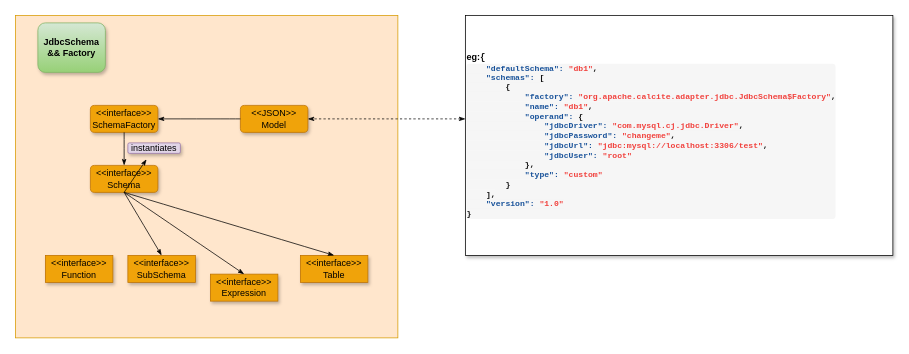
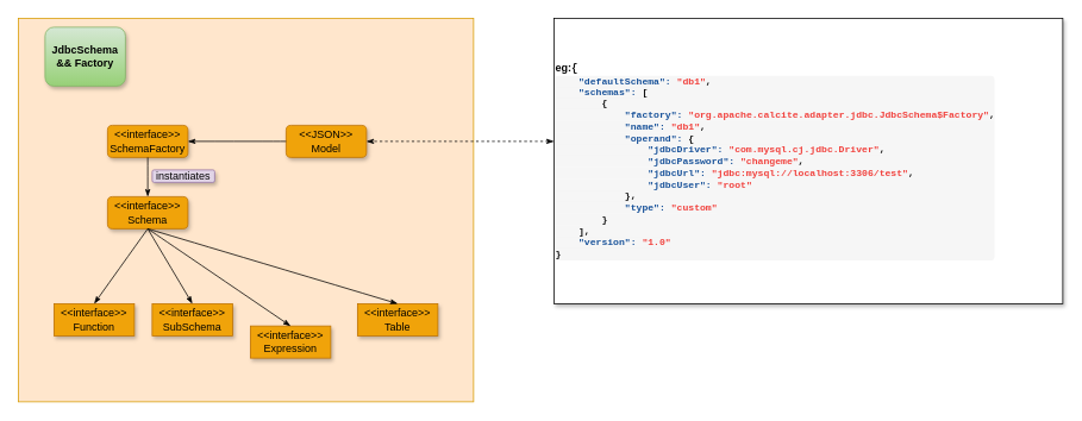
  <mxCell id="0" />
  <mxCell id="1" parent="0" />
  <mxCell id="2" value="" style="rounded=0;whiteSpace=wrap;html=1;hachureGap=4;pointerEvents=0;fillColor=#ffe6cc;strokeColor=#d79b00;" vertex="1" parent="1"><mxGeometry x="20" y="20" width="510" height="430" as="geometry" /></mxCell>
  <mxCell id="3" value="JdbcSchema &amp;amp;&amp;amp; Factory" style="rounded=1;whiteSpace=wrap;html=1;shadow=1;glass=0;hachureGap=4;pointerEvents=0;strokeWidth=1;fillColor=#d5e8d4;fontStyle=1;strokeColor=#82b366;gradientColor=#97d077;" vertex="1" parent="1"><mxGeometry x="50" y="30" width="90" height="66" as="geometry" /></mxCell>
  <mxCell id="4" value="&lt;div style=&quot;text-align: justify&quot;&gt;&lt;span&gt;eg:&lt;/span&gt;&lt;span style=&quot;background-color: inherit ; font-family: &amp;quot;menlo&amp;quot; , &amp;quot;monaco&amp;quot; , &amp;quot;consolas&amp;quot; , &amp;quot;andale mono&amp;quot; , &amp;quot;lucida console&amp;quot; , &amp;quot;courier new&amp;quot; , monospace ; font-size: inherit ; color: rgb(18 , 18 , 18) ; text-align: left&quot;&gt;{&lt;/span&gt;&lt;/div&gt;&lt;pre style=&quot;margin-top: 0px ; margin-bottom: 0px ; font-size: 0.9em ; overflow: auto ; background: rgb(246 , 246 , 246) ; border-radius: 4px ; color: rgb(18 , 18 , 18)&quot;&gt;&lt;code class=&quot;language-yaml&quot; style=&quot;margin: 0px ; padding: 0px ; border-radius: 0px ; font-family: &amp;quot;menlo&amp;quot; , &amp;quot;monaco&amp;quot; , &amp;quot;consolas&amp;quot; , &amp;quot;andale mono&amp;quot; , &amp;quot;lucida console&amp;quot; , &amp;quot;courier new&amp;quot; , monospace ; font-size: inherit ; background-color: inherit&quot;&gt;&lt;span class=&quot;w&quot; style=&quot;color: rgb(191 , 191 , 191)&quot;&gt;    &lt;/span&gt;&lt;span class=&quot;nt&quot; style=&quot;color: rgb(23 , 81 , 153)&quot;&gt;&quot;defaultSchema&quot;: &lt;/span&gt;&lt;span class=&quot;s2&quot; style=&quot;color: rgb(241 , 64 , 60)&quot;&gt;&quot;db1&quot;&lt;/span&gt;&lt;span class=&quot;p&quot;&gt;,&lt;/span&gt;&lt;span class=&quot;w&quot; style=&quot;color: rgb(191 , 191 , 191)&quot;&gt;&lt;br&gt;&lt;/span&gt;&lt;span class=&quot;w&quot; style=&quot;color: rgb(191 , 191 , 191)&quot;&gt;    &lt;/span&gt;&lt;span class=&quot;nt&quot; style=&quot;color: rgb(23 , 81 , 153)&quot;&gt;&quot;schemas&quot;: &lt;/span&gt;&lt;span class=&quot;p&quot;&gt;[&lt;/span&gt;&lt;span class=&quot;w&quot; style=&quot;color: rgb(191 , 191 , 191)&quot;&gt;&lt;br&gt;&lt;/span&gt;&lt;span class=&quot;w&quot; style=&quot;color: rgb(191 , 191 , 191)&quot;&gt;        &lt;/span&gt;{&lt;span class=&quot;w&quot; style=&quot;color: rgb(191 , 191 , 191)&quot;&gt;&lt;br&gt;&lt;/span&gt;&lt;span class=&quot;w&quot; style=&quot;color: rgb(191 , 191 , 191)&quot;&gt;            &lt;/span&gt;&lt;span class=&quot;nt&quot; style=&quot;color: rgb(23 , 81 , 153)&quot;&gt;&quot;factory&quot;: &lt;/span&gt;&lt;span class=&quot;s2&quot; style=&quot;color: rgb(241 , 64 , 60)&quot;&gt;&quot;org.apache.calcite.adapter.jdbc.JdbcSchema$Factory&quot;&lt;/span&gt;&lt;span class=&quot;p&quot;&gt;,&lt;/span&gt;&lt;span class=&quot;w&quot; style=&quot;color: rgb(191 , 191 , 191)&quot;&gt;&lt;br&gt;&lt;/span&gt;&lt;span class=&quot;w&quot; style=&quot;color: rgb(191 , 191 , 191)&quot;&gt;            &lt;/span&gt;&lt;span class=&quot;nt&quot; style=&quot;color: rgb(23 , 81 , 153)&quot;&gt;&quot;name&quot;: &lt;/span&gt;&lt;span class=&quot;s2&quot; style=&quot;color: rgb(241 , 64 , 60)&quot;&gt;&quot;db1&quot;&lt;/span&gt;&lt;span class=&quot;p&quot;&gt;,&lt;/span&gt;&lt;span class=&quot;w&quot; style=&quot;color: rgb(191 , 191 , 191)&quot;&gt;&lt;br&gt;&lt;/span&gt;&lt;span class=&quot;w&quot; style=&quot;color: rgb(191 , 191 , 191)&quot;&gt;            &lt;/span&gt;&lt;span class=&quot;nt&quot; style=&quot;color: rgb(23 , 81 , 153)&quot;&gt;&quot;operand&quot;: &lt;/span&gt;{&lt;span class=&quot;w&quot; style=&quot;color: rgb(191 , 191 , 191)&quot;&gt;&lt;br&gt;&lt;/span&gt;&lt;span class=&quot;w&quot; style=&quot;color: rgb(191 , 191 , 191)&quot;&gt;                &lt;/span&gt;&lt;span class=&quot;nt&quot; style=&quot;color: rgb(23 , 81 , 153)&quot;&gt;&quot;jdbcDriver&quot;: &lt;/span&gt;&lt;span class=&quot;s2&quot; style=&quot;color: rgb(241 , 64 , 60)&quot;&gt;&quot;com.mysql.cj.jdbc.Driver&quot;&lt;/span&gt;&lt;span class=&quot;p&quot;&gt;,&lt;/span&gt;&lt;span class=&quot;w&quot; style=&quot;color: rgb(191 , 191 , 191)&quot;&gt;&lt;br&gt;&lt;/span&gt;&lt;span class=&quot;w&quot; style=&quot;color: rgb(191 , 191 , 191)&quot;&gt;                &lt;/span&gt;&lt;span class=&quot;nt&quot; style=&quot;color: rgb(23 , 81 , 153)&quot;&gt;&quot;jdbcPassword&quot;: &lt;/span&gt;&lt;span class=&quot;s2&quot; style=&quot;color: rgb(241 , 64 , 60)&quot;&gt;&quot;changeme&quot;&lt;/span&gt;&lt;span class=&quot;p&quot;&gt;,&lt;/span&gt;&lt;span class=&quot;w&quot; style=&quot;color: rgb(191 , 191 , 191)&quot;&gt;&lt;br&gt;&lt;/span&gt;&lt;span class=&quot;w&quot; style=&quot;color: rgb(191 , 191 , 191)&quot;&gt;                &lt;/span&gt;&lt;span class=&quot;nt&quot; style=&quot;color: rgb(23 , 81 , 153)&quot;&gt;&quot;jdbcUrl&quot;: &lt;/span&gt;&lt;span class=&quot;s2&quot; style=&quot;color: rgb(241 , 64 , 60)&quot;&gt;&quot;jdbc:mysql://localhost:3306/test&quot;&lt;/span&gt;&lt;span class=&quot;p&quot;&gt;,&lt;/span&gt;&lt;span class=&quot;w&quot; style=&quot;color: rgb(191 , 191 , 191)&quot;&gt;&lt;br&gt;&lt;/span&gt;&lt;span class=&quot;w&quot; style=&quot;color: rgb(191 , 191 , 191)&quot;&gt;                &lt;/span&gt;&lt;span class=&quot;nt&quot; style=&quot;color: rgb(23 , 81 , 153)&quot;&gt;&quot;jdbcUser&quot;: &lt;/span&gt;&lt;span class=&quot;s2&quot; style=&quot;color: rgb(241 , 64 , 60)&quot;&gt;&quot;root&quot;&lt;/span&gt;&lt;span class=&quot;w&quot; style=&quot;color: rgb(191 , 191 , 191)&quot;&gt;&lt;br&gt;&lt;/span&gt;&lt;span class=&quot;w&quot; style=&quot;color: rgb(191 , 191 , 191)&quot;&gt;            &lt;/span&gt;}&lt;span class=&quot;p&quot;&gt;,&lt;/span&gt;&lt;span class=&quot;w&quot; style=&quot;color: rgb(191 , 191 , 191)&quot;&gt;&lt;br&gt;&lt;/span&gt;&lt;span class=&quot;w&quot; style=&quot;color: rgb(191 , 191 , 191)&quot;&gt;            &lt;/span&gt;&lt;span class=&quot;nt&quot; style=&quot;color: rgb(23 , 81 , 153)&quot;&gt;&quot;type&quot;: &lt;/span&gt;&lt;span class=&quot;s2&quot; style=&quot;color: rgb(241 , 64 , 60)&quot;&gt;&quot;custom&quot;&lt;/span&gt;&lt;span class=&quot;w&quot; style=&quot;color: rgb(191 , 191 , 191)&quot;&gt;&lt;br&gt;&lt;/span&gt;&lt;span class=&quot;w&quot; style=&quot;color: rgb(191 , 191 , 191)&quot;&gt;        &lt;/span&gt;}&lt;span class=&quot;w&quot; style=&quot;color: rgb(191 , 191 , 191)&quot;&gt;&lt;br&gt;&lt;/span&gt;&lt;span class=&quot;w&quot; style=&quot;color: rgb(191 , 191 , 191)&quot;&gt;    &lt;/span&gt;&lt;span class=&quot;p&quot;&gt;],&lt;/span&gt;&lt;span class=&quot;w&quot; style=&quot;color: rgb(191 , 191 , 191)&quot;&gt;&lt;br&gt;&lt;/span&gt;&lt;span class=&quot;w&quot; style=&quot;color: rgb(191 , 191 , 191)&quot;&gt;    &lt;/span&gt;&lt;span class=&quot;nt&quot; style=&quot;color: rgb(23 , 81 , 153)&quot;&gt;&quot;version&quot;: &lt;/span&gt;&lt;span class=&quot;s2&quot; style=&quot;color: rgb(241 , 64 , 60)&quot;&gt;&quot;1.0&quot;&lt;/span&gt;&lt;span class=&quot;w&quot; style=&quot;color: rgb(191 , 191 , 191)&quot;&gt;&lt;br&gt;&lt;/span&gt;&lt;span class=&quot;w&quot; style=&quot;color: rgb(191 , 191 , 191)&quot;&gt;&lt;/span&gt;}&lt;/code&gt;&lt;/pre&gt;" style="rounded=0;whiteSpace=wrap;html=1;hachureGap=4;pointerEvents=0;shadow=1;align=left;fontStyle=1" vertex="1" parent="1"><mxGeometry x="620" y="20" width="570" height="320" as="geometry" /></mxCell>
  <mxCell id="5" value="&amp;lt;&amp;lt;interface&amp;gt;&amp;gt;&lt;br&gt;SchemaFactory" style="rounded=1;whiteSpace=wrap;html=1;shadow=1;glass=0;hachureGap=4;pointerEvents=0;strokeWidth=1;fillColor=#f0a30a;strokeColor=#BD7000;fontColor=#000000;" vertex="1" parent="1"><mxGeometry x="120" y="140" width="90" height="36" as="geometry" /></mxCell>
  <mxCell id="6" value="&amp;lt;&amp;lt;interface&amp;gt;&amp;gt;&lt;br&gt;SubSchema" style="rounded=1;whiteSpace=wrap;html=1;shadow=1;glass=0;hachureGap=4;pointerEvents=0;strokeWidth=1;fillColor=#f0a30a;strokeColor=#BD7000;fontColor=#000000;arcSize=0;" vertex="1" parent="1"><mxGeometry x="170" y="340" width="90" height="36" as="geometry" /></mxCell>
  <mxCell id="7" value="&amp;lt;&amp;lt;interface&amp;gt;&amp;gt;&lt;br&gt;Schema" style="rounded=1;whiteSpace=wrap;html=1;shadow=1;glass=0;hachureGap=4;pointerEvents=0;strokeWidth=1;fillColor=#f0a30a;strokeColor=#BD7000;fontColor=#000000;" vertex="1" parent="1"><mxGeometry x="120" y="220" width="90" height="36" as="geometry" /></mxCell>
  <mxCell id="8" value="&amp;lt;&amp;lt;JSON&amp;gt;&amp;gt;&lt;br&gt;Model" style="rounded=1;whiteSpace=wrap;html=1;shadow=1;glass=0;hachureGap=4;pointerEvents=0;strokeWidth=1;fillColor=#f0a30a;strokeColor=#BD7000;fontColor=#000000;" vertex="1" parent="1"><mxGeometry x="320" y="140" width="90" height="36" as="geometry" /></mxCell>
  <mxCell id="9" value="" style="edgeStyle=none;curved=1;rounded=0;orthogonalLoop=1;jettySize=auto;html=1;endArrow=classicThin;sourcePerimeterSpacing=8;targetPerimeterSpacing=8;startArrow=classicThin;startFill=1;endFill=1;entryX=1;entryY=0.5;entryDx=0;entryDy=0;dashed=1;" edge="1" parent="1" target="8"><mxGeometry relative="1" as="geometry"><mxPoint x="620" y="158" as="sourcePoint" /><mxPoint x="75" y="690" as="targetPoint" /></mxGeometry></mxCell>
  <mxCell id="10" value="" style="edgeStyle=none;curved=1;rounded=0;orthogonalLoop=1;jettySize=auto;html=1;endArrow=classicThin;sourcePerimeterSpacing=8;targetPerimeterSpacing=8;startArrow=none;startFill=0;endFill=1;exitX=0;exitY=0.5;exitDx=0;exitDy=0;entryX=1;entryY=0.5;entryDx=0;entryDy=0;" edge="1" parent="1" source="8" target="5"><mxGeometry relative="1" as="geometry"><mxPoint x="630" y="168" as="sourcePoint" /><mxPoint x="130" y="160" as="targetPoint" /></mxGeometry></mxCell>
  <mxCell id="11" value="&amp;lt;&amp;lt;interface&amp;gt;&amp;gt;&lt;br&gt;Function" style="rounded=1;whiteSpace=wrap;html=1;shadow=1;glass=0;hachureGap=4;pointerEvents=0;strokeWidth=1;fillColor=#f0a30a;strokeColor=#BD7000;fontColor=#000000;arcSize=0;" vertex="1" parent="1"><mxGeometry x="60" y="340" width="90" height="36" as="geometry" /></mxCell>
  <mxCell id="12" value="&amp;lt;&amp;lt;interface&amp;gt;&amp;gt;&lt;br&gt;Expression" style="rounded=1;whiteSpace=wrap;html=1;shadow=1;glass=0;hachureGap=4;pointerEvents=0;strokeWidth=1;fillColor=#f0a30a;strokeColor=#BD7000;fontColor=#000000;arcSize=0;" vertex="1" parent="1"><mxGeometry x="280" y="365" width="90" height="36" as="geometry" /></mxCell>
  <mxCell id="13" value="&amp;lt;&amp;lt;interface&amp;gt;&amp;gt;&lt;br&gt;Table" style="rounded=1;whiteSpace=wrap;html=1;shadow=1;glass=0;hachureGap=4;pointerEvents=0;strokeWidth=1;fillColor=#f0a30a;strokeColor=#BD7000;fontColor=#000000;arcSize=0;" vertex="1" parent="1"><mxGeometry x="400" y="340" width="90" height="36" as="geometry" /></mxCell>
  <mxCell id="14" value="" style="edgeStyle=none;curved=1;rounded=0;orthogonalLoop=1;jettySize=auto;html=1;endArrow=classicThin;sourcePerimeterSpacing=8;targetPerimeterSpacing=8;startArrow=none;startFill=0;endFill=1;exitX=0.5;exitY=1;exitDx=0;exitDy=0;entryX=0.5;entryY=0;entryDx=0;entryDy=0;" edge="1" parent="1" source="5" target="7"><mxGeometry relative="1" as="geometry"><mxPoint x="330" y="168" as="sourcePoint" /><mxPoint x="220" y="168" as="targetPoint" /></mxGeometry></mxCell>
- <mxCell id="15" value="" style="edgeStyle=none;curved=1;rounded=0;orthogonalLoop=1;jettySize=auto;html=1;endArrow=classicThin;sourcePerimeterSpacing=8;targetPerimeterSpacing=8;startArrow=none;startFill=0;endFill=1;exitX=0.5;exitY=1;exitDx=0;exitDy=0;" edge="1" parent="1" source="7" target="19"><mxGeometry relative="1" as="geometry"><mxPoint x="175" y="186" as="sourcePoint" /><mxPoint x="175" y="230" as="targetPoint" /></mxGeometry></mxCell>
+ <mxCell id="15" value="" style="edgeStyle=none;curved=1;rounded=0;orthogonalLoop=1;jettySize=auto;html=1;endArrow=classicThin;sourcePerimeterSpacing=8;targetPerimeterSpacing=8;startArrow=none;startFill=0;endFill=1;exitX=0.5;exitY=1;exitDx=0;exitDy=0;entryX=0.5;entryY=0;entryDx=0;entryDy=0;" edge="1" parent="1" source="7" target="11"><mxGeometry relative="1" as="geometry"><mxPoint x="175" y="186" as="sourcePoint" /><mxPoint x="175" y="230" as="targetPoint" /></mxGeometry></mxCell>
  <mxCell id="16" value="" style="edgeStyle=none;curved=1;rounded=0;orthogonalLoop=1;jettySize=auto;html=1;endArrow=classicThin;sourcePerimeterSpacing=8;targetPerimeterSpacing=8;startArrow=none;startFill=0;endFill=1;exitX=0.5;exitY=1;exitDx=0;exitDy=0;entryX=0.5;entryY=0;entryDx=0;entryDy=0;" edge="1" parent="1" source="7" target="6"><mxGeometry relative="1" as="geometry"><mxPoint x="175" y="266" as="sourcePoint" /><mxPoint x="115" y="350" as="targetPoint" /></mxGeometry></mxCell>
  <mxCell id="17" value="" style="edgeStyle=none;curved=1;rounded=0;orthogonalLoop=1;jettySize=auto;html=1;endArrow=classicThin;sourcePerimeterSpacing=8;targetPerimeterSpacing=8;startArrow=none;startFill=0;endFill=1;entryX=0.5;entryY=0;entryDx=0;entryDy=0;exitX=0.5;exitY=1;exitDx=0;exitDy=0;" edge="1" parent="1" source="7" target="12"><mxGeometry relative="1" as="geometry"><mxPoint x="160" y="260" as="sourcePoint" /><mxPoint x="225" y="350" as="targetPoint" /></mxGeometry></mxCell>
  <mxCell id="18" value="" style="edgeStyle=none;curved=1;rounded=0;orthogonalLoop=1;jettySize=auto;html=1;endArrow=classicThin;sourcePerimeterSpacing=8;targetPerimeterSpacing=8;startArrow=none;startFill=0;endFill=1;entryX=0.5;entryY=0;entryDx=0;entryDy=0;exitX=0.5;exitY=1;exitDx=0;exitDy=0;" edge="1" parent="1" source="7" target="13"><mxGeometry relative="1" as="geometry"><mxPoint x="170" y="260" as="sourcePoint" /><mxPoint x="335" y="350" as="targetPoint" /></mxGeometry></mxCell>
  <mxCell id="19" value="instantiates" style="rounded=1;whiteSpace=wrap;html=1;shadow=1;hachureGap=4;pointerEvents=0;fillColor=#e1d5e7;strokeColor=#9673a6;sketch=0;glass=0;" vertex="1" parent="1"><mxGeometry x="170" y="190" width="70" height="14" as="geometry" /></mxCell>
